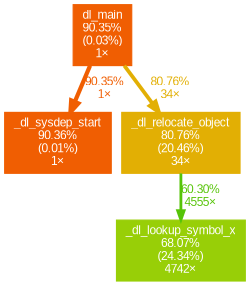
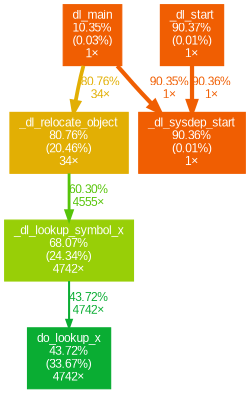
  digraph {
    fontname=Arial
    nodesep=0.125
    ranksep=0.25
    node [color="#f05e02" fontcolor="#ffffff" fontname=Arial fontsize=10.00 shape=box style=filled]
    edge [arrowsize=0.95 color="#f05e02" fontcolor="#f05e02" fontname=Arial fontsize=10.00 labeldistance=3.61 penwidth=3.61]
    n1 [height=0 label="_dl_sysdep_start\n90.36%\n(0.01%)\n1×" width=0]
-   n2 [height=0 label="dl_main\n90.35%\n(0.03%)\n1×" width=0]
+   n2 [height=0 label="dl_main\n10.35%\n(0.03%)\n1×" width=0]
    n3 [color="#e2af04" height=0 label="_dl_relocate_object\n80.76%\n(20.46%)\n34×" width=0]
    n4 [color="#98cf07" height=0 label="_dl_lookup_symbol_x\n68.07%\n(24.34%)\n4742×" width=0]
+   n5 [height=0 label="_dl_start\n90.37%\n(0.01%)\n1×" width=0]
+   n6 [color="#0aad33" height=0 label="do_lookup_x\n43.72%\n(33.67%)\n4742×" width=0]
    n2 -> n1 [label="90.35%\n1×"]
    n2 -> n3 [arrowsize=0.90 color="#e2af04" fontcolor="#e2af04" label="80.76%\n34×" labeldistance=3.23 penwidth=3.23]
    n3 -> n4 [arrowsize=0.78 color="#56c408" fontcolor="#56c408" label="60.30%\n4555×" labeldistance=2.41 penwidth=2.41]
+   n4 -> n6 [arrowsize=0.66 color="#0aad33" fontcolor="#0aad33" label="43.72%\n4742×" labeldistance=1.75 penwidth=1.75]
+   n5 -> n1 [label="90.36%\n1×"]
  }
